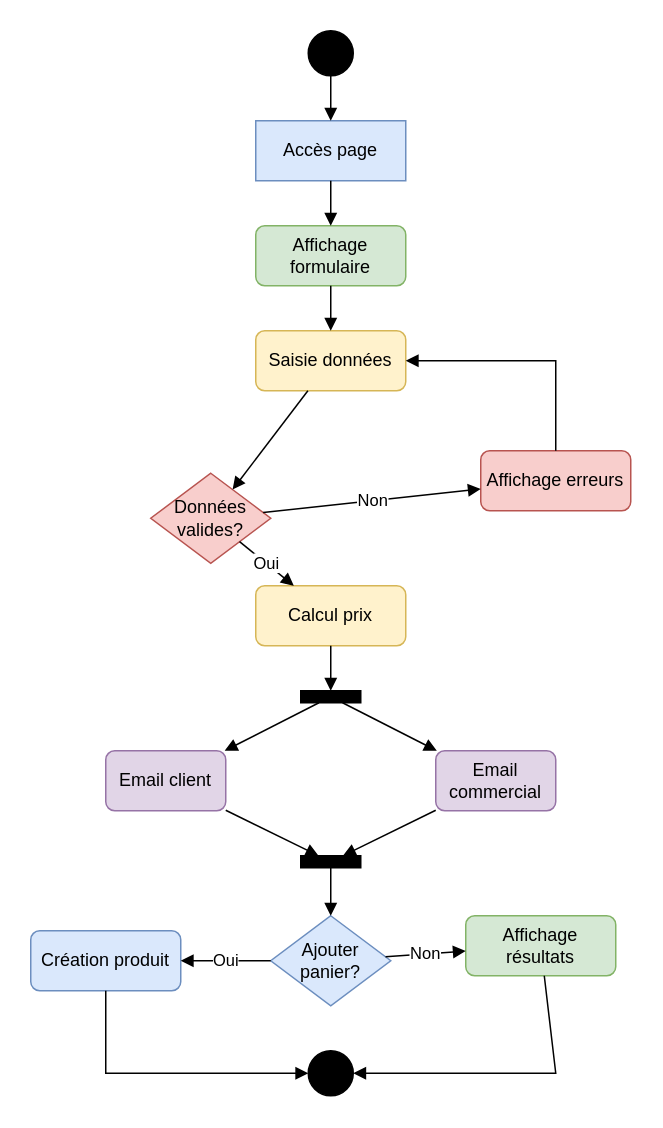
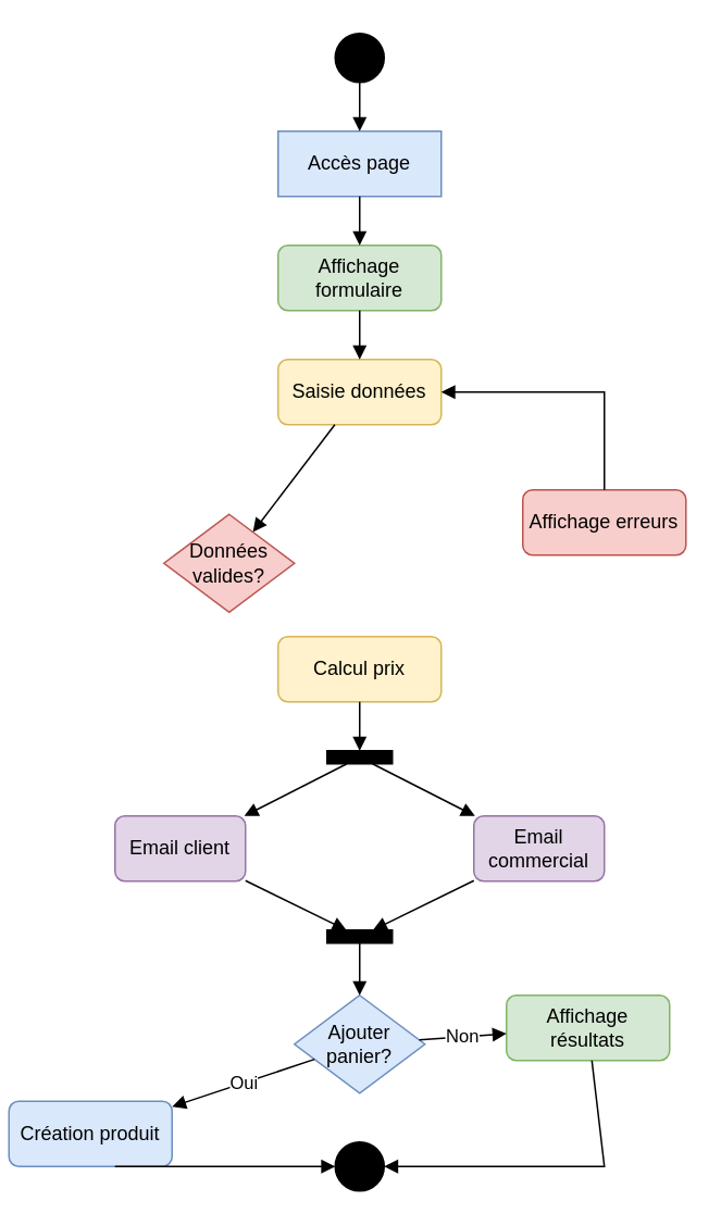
  <mxCell id="0" />
  <mxCell id="1" parent="0" />
  <mxCell id="2" value="" style="ellipse;whiteSpace=wrap;html=1;aspect=fixed;fillColor=#000000;" parent="1" vertex="1"><mxGeometry x="205" y="20" width="30" height="30" as="geometry" /></mxCell>
  <mxCell id="3" value="Accès page" style="whiteSpace=wrap;html=1;fillColor=#dae8fc;strokeColor=#6c8ebf;rounded=0;" parent="1" vertex="1"><mxGeometry x="170" y="80" width="100" height="40" as="geometry" /></mxCell>
  <mxCell id="4" value="Affichage formulaire" style="rounded=1;whiteSpace=wrap;html=1;fillColor=#d5e8d4;strokeColor=#82b366;" parent="1" vertex="1"><mxGeometry x="170" y="150" width="100" height="40" as="geometry" /></mxCell>
  <mxCell id="5" value="Saisie données" style="rounded=1;whiteSpace=wrap;html=1;fillColor=#fff2cc;strokeColor=#d6b656;" parent="1" vertex="1"><mxGeometry x="170" y="220" width="100" height="40" as="geometry" /></mxCell>
  <mxCell id="6" value="Données valides?" style="rhombus;whiteSpace=wrap;html=1;fillColor=#f8cecc;strokeColor=#b85450;" parent="1" vertex="1"><mxGeometry x="100" y="315" width="80" height="60" as="geometry" /></mxCell>
  <mxCell id="7" value="Affichage erreurs" style="rounded=1;whiteSpace=wrap;html=1;fillColor=#f8cecc;strokeColor=#b85450;" parent="1" vertex="1"><mxGeometry x="320" y="300" width="100" height="40" as="geometry" /></mxCell>
  <mxCell id="8" value="Calcul prix" style="rounded=1;whiteSpace=wrap;html=1;fillColor=#fff2cc;strokeColor=#d6b656;" parent="1" vertex="1"><mxGeometry x="170" y="390" width="100" height="40" as="geometry" /></mxCell>
  <mxCell id="9" value="" style="rounded=0;whiteSpace=wrap;html=1;fillColor=#000000;" parent="1" vertex="1"><mxGeometry x="200" y="460" width="40" height="8" as="geometry" /></mxCell>
  <mxCell id="10" value="Email client" style="rounded=1;whiteSpace=wrap;html=1;fillColor=#e1d5e7;strokeColor=#9673a6;" parent="1" vertex="1"><mxGeometry x="70" y="500" width="80" height="40" as="geometry" /></mxCell>
  <mxCell id="11" value="Email commercial" style="rounded=1;whiteSpace=wrap;html=1;fillColor=#e1d5e7;strokeColor=#9673a6;" parent="1" vertex="1"><mxGeometry x="290" y="500" width="80" height="40" as="geometry" /></mxCell>
  <mxCell id="12" value="" style="rounded=0;whiteSpace=wrap;html=1;fillColor=#000000;" parent="1" vertex="1"><mxGeometry x="200" y="570" width="40" height="8" as="geometry" /></mxCell>
  <mxCell id="13" value="Ajouter panier?" style="rhombus;whiteSpace=wrap;html=1;fillColor=#dae8fc;strokeColor=#6c8ebf;" parent="1" vertex="1"><mxGeometry x="180" y="610" width="80" height="60" as="geometry" /></mxCell>
- <mxCell id="14" value="Création produit" style="rounded=1;whiteSpace=wrap;html=1;fillColor=#dae8fc;strokeColor=#6c8ebf;" parent="1" vertex="1"><mxGeometry x="20" y="620" width="100" height="40" as="geometry" /></mxCell>
+ <mxCell id="14" value="Création produit" style="rounded=1;whiteSpace=wrap;html=1;fillColor=#dae8fc;strokeColor=#6c8ebf;" parent="1" vertex="1"><mxGeometry x="5" y="675" width="100" height="40" as="geometry" /></mxCell>
  <mxCell id="15" value="Affichage résultats" style="rounded=1;whiteSpace=wrap;html=1;fillColor=#d5e8d4;strokeColor=#82b366;" parent="1" vertex="1"><mxGeometry x="310" y="610" width="100" height="40" as="geometry" /></mxCell>
  <mxCell id="16" value="" style="ellipse;whiteSpace=wrap;html=1;aspect=fixed;fillColor=#000000;" parent="1" vertex="1"><mxGeometry x="205" y="700" width="30" height="30" as="geometry" /></mxCell>
  <mxCell id="17" value="" style="endArrow=block;html=1;rounded=0;" parent="1" source="2" target="3" edge="1"><mxGeometry width="50" height="50" relative="1" as="geometry"><mxPoint x="220" y="60" as="sourcePoint" /><mxPoint x="220" y="80" as="targetPoint" /></mxGeometry></mxCell>
  <mxCell id="18" value="" style="endArrow=block;html=1;rounded=0;" parent="1" source="3" target="4" edge="1"><mxGeometry width="50" height="50" relative="1" as="geometry"><mxPoint x="220" y="120" as="sourcePoint" /><mxPoint x="220" y="150" as="targetPoint" /></mxGeometry></mxCell>
  <mxCell id="19" value="" style="endArrow=block;html=1;rounded=0;" parent="1" source="4" target="5" edge="1"><mxGeometry width="50" height="50" relative="1" as="geometry"><mxPoint x="220" y="190" as="sourcePoint" /><mxPoint x="220" y="220" as="targetPoint" /></mxGeometry></mxCell>
  <mxCell id="20" value="" style="endArrow=block;html=1;rounded=0;" parent="1" source="5" target="6" edge="1"><mxGeometry width="50" height="50" relative="1" as="geometry"><mxPoint x="220" y="260" as="sourcePoint" /><mxPoint x="220" y="290" as="targetPoint" /></mxGeometry></mxCell>
- <mxCell id="21" value="Non" style="endArrow=block;html=1;rounded=0;" parent="1" source="6" target="7" edge="1"><mxGeometry width="50" height="50" relative="1" as="geometry"><mxPoint x="260" y="320" as="sourcePoint" /><mxPoint x="320" y="320" as="targetPoint" /></mxGeometry></mxCell>
  <mxCell id="22" value="" style="endArrow=block;html=1;rounded=0;" parent="1" source="7" target="5" edge="1"><mxGeometry width="50" height="50" relative="1" as="geometry"><mxPoint x="370" y="300" as="sourcePoint" /><mxPoint x="370" y="240" as="targetPoint" /><Array as="points"><mxPoint x="370" y="240" /></Array></mxGeometry></mxCell>
- <mxCell id="23" value="Oui" style="endArrow=block;html=1;rounded=0;" parent="1" source="6" target="8" edge="1"><mxGeometry width="50" height="50" relative="1" as="geometry"><mxPoint x="220" y="350" as="sourcePoint" /><mxPoint x="220" y="390" as="targetPoint" /></mxGeometry></mxCell>
  <mxCell id="24" value="" style="endArrow=block;html=1;rounded=0;" parent="1" source="8" target="9" edge="1"><mxGeometry width="50" height="50" relative="1" as="geometry"><mxPoint x="220" y="430" as="sourcePoint" /><mxPoint x="220" y="460" as="targetPoint" /></mxGeometry></mxCell>
  <mxCell id="25" value="" style="endArrow=block;html=1;rounded=0;" parent="1" source="9" target="10" edge="1"><mxGeometry width="50" height="50" relative="1" as="geometry"><mxPoint x="200" y="470" as="sourcePoint" /><mxPoint x="110" y="500" as="targetPoint" /></mxGeometry></mxCell>
  <mxCell id="26" value="" style="endArrow=block;html=1;rounded=0;" parent="1" source="9" target="11" edge="1"><mxGeometry width="50" height="50" relative="1" as="geometry"><mxPoint x="240" y="470" as="sourcePoint" /><mxPoint x="330" y="500" as="targetPoint" /></mxGeometry></mxCell>
  <mxCell id="27" value="" style="endArrow=block;html=1;rounded=0;" parent="1" source="10" target="12" edge="1"><mxGeometry width="50" height="50" relative="1" as="geometry"><mxPoint x="110" y="540" as="sourcePoint" /><mxPoint x="200" y="570" as="targetPoint" /></mxGeometry></mxCell>
  <mxCell id="28" value="" style="endArrow=block;html=1;rounded=0;" parent="1" source="11" target="12" edge="1"><mxGeometry width="50" height="50" relative="1" as="geometry"><mxPoint x="330" y="540" as="sourcePoint" /><mxPoint x="240" y="570" as="targetPoint" /></mxGeometry></mxCell>
  <mxCell id="29" value="" style="endArrow=block;html=1;rounded=0;" parent="1" source="12" target="13" edge="1"><mxGeometry width="50" height="50" relative="1" as="geometry"><mxPoint x="220" y="578" as="sourcePoint" /><mxPoint x="220" y="610" as="targetPoint" /></mxGeometry></mxCell>
  <mxCell id="30" value="Oui" style="endArrow=block;html=1;rounded=0;" parent="1" source="13" target="14" edge="1"><mxGeometry width="50" height="50" relative="1" as="geometry"><mxPoint x="180" y="640" as="sourcePoint" /><mxPoint x="120" y="640" as="targetPoint" /></mxGeometry></mxCell>
  <mxCell id="31" value="Non" style="endArrow=block;html=1;rounded=0;" parent="1" source="13" target="15" edge="1"><mxGeometry width="50" height="50" relative="1" as="geometry"><mxPoint x="260" y="640" as="sourcePoint" /><mxPoint x="320" y="640" as="targetPoint" /></mxGeometry></mxCell>
  <mxCell id="32" value="" style="endArrow=block;html=1;rounded=0;" parent="1" source="14" target="16" edge="1"><mxGeometry width="50" height="50" relative="1" as="geometry"><mxPoint x="70" y="660" as="sourcePoint" /><mxPoint x="205" y="700" as="targetPoint" /><Array as="points"><mxPoint x="70" y="715" /></Array></mxGeometry></mxCell>
  <mxCell id="33" value="" style="endArrow=block;html=1;rounded=0;" parent="1" source="15" target="16" edge="1"><mxGeometry width="50" height="50" relative="1" as="geometry"><mxPoint x="370" y="660" as="sourcePoint" /><mxPoint x="235" y="700" as="targetPoint" /><Array as="points"><mxPoint x="370" y="715" /></Array></mxGeometry></mxCell>
